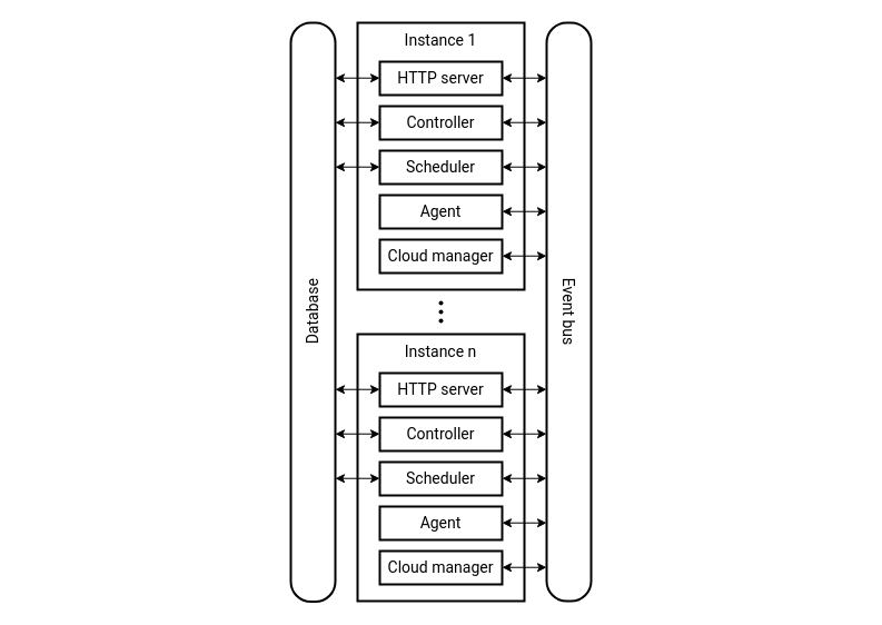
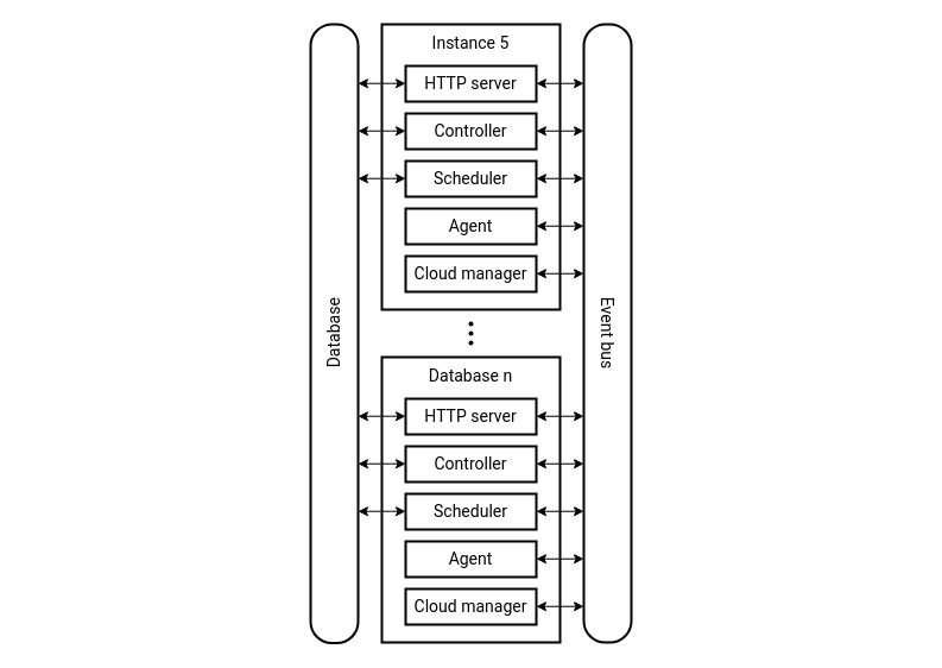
  <mxCell id="0" />
  <mxCell id="1" parent="0" />
- <mxCell id="2" value="Instance n" style="rounded=0;whiteSpace=wrap;html=1;strokeWidth=2;fontFamily=Roboto;fillColor=none;verticalAlign=top;fontSize=14;spacing=3;" vertex="1" parent="1"><mxGeometry x="321" y="300" width="150" height="240" as="geometry" /></mxCell>
- <mxCell id="3" value="Instance 1" style="rounded=0;whiteSpace=wrap;html=1;strokeWidth=2;fontFamily=Roboto;fillColor=none;verticalAlign=top;fontSize=14;spacing=3;" vertex="1" parent="1"><mxGeometry x="321" y="20" width="150" height="240" as="geometry" /></mxCell>
+ <mxCell id="2" value="Database n" style="rounded=0;whiteSpace=wrap;html=1;strokeWidth=2;fontFamily=Roboto;fillColor=none;verticalAlign=top;fontSize=14;spacing=3;" vertex="1" parent="1"><mxGeometry x="321" y="300" width="150" height="240" as="geometry" /></mxCell>
+ <mxCell id="3" value="Instance 5" style="rounded=0;whiteSpace=wrap;html=1;strokeWidth=2;fontFamily=Roboto;fillColor=none;verticalAlign=top;fontSize=14;spacing=3;" vertex="1" parent="1"><mxGeometry x="321" y="20" width="150" height="240" as="geometry" /></mxCell>
  <mxCell id="4" value="Agent" style="rounded=0;whiteSpace=wrap;html=1;strokeWidth=2;fontFamily=Roboto;fillColor=none;fontSize=14;" parent="1" vertex="1"><mxGeometry x="341" y="175" width="110" height="30" as="geometry" /></mxCell>
  <mxCell id="5" value="Cloud manager" style="rounded=0;whiteSpace=wrap;html=1;strokeWidth=2;fontFamily=Roboto;fillColor=none;fontSize=14;" parent="1" vertex="1"><mxGeometry x="341" y="215" width="110" height="30" as="geometry" /></mxCell>
  <mxCell id="6" value="Scheduler" style="rounded=0;whiteSpace=wrap;html=1;strokeWidth=2;fontFamily=Roboto;fillColor=none;fontSize=14;" vertex="1" parent="1"><mxGeometry x="341" y="135" width="110" height="30" as="geometry" /></mxCell>
  <mxCell id="7" value="Controller" style="rounded=0;whiteSpace=wrap;html=1;strokeWidth=2;fontFamily=Roboto;fillColor=none;fontSize=14;" vertex="1" parent="1"><mxGeometry x="341" y="95" width="110" height="30" as="geometry" /></mxCell>
  <mxCell id="8" value="HTTP server" style="rounded=0;whiteSpace=wrap;html=1;strokeWidth=2;fontFamily=Roboto;fillColor=none;fontSize=14;" vertex="1" parent="1"><mxGeometry x="341" y="55" width="110" height="30" as="geometry" /></mxCell>
  <mxCell id="9" value="Agent" style="rounded=0;whiteSpace=wrap;html=1;strokeWidth=2;fontFamily=Roboto;fillColor=none;fontSize=14;" vertex="1" parent="1"><mxGeometry x="341" y="455" width="110" height="30" as="geometry" /></mxCell>
  <mxCell id="10" value="Cloud manager" style="rounded=0;whiteSpace=wrap;html=1;strokeWidth=2;fontFamily=Roboto;fillColor=none;fontSize=14;" vertex="1" parent="1"><mxGeometry x="341" y="495" width="110" height="30" as="geometry" /></mxCell>
  <mxCell id="11" value="Scheduler" style="rounded=0;whiteSpace=wrap;html=1;strokeWidth=2;fontFamily=Roboto;fillColor=none;fontSize=14;" vertex="1" parent="1"><mxGeometry x="341" y="415" width="110" height="30" as="geometry" /></mxCell>
  <mxCell id="12" value="Controller" style="rounded=0;whiteSpace=wrap;html=1;strokeWidth=2;fontFamily=Roboto;fillColor=none;fontSize=14;" vertex="1" parent="1"><mxGeometry x="341" y="375" width="110" height="30" as="geometry" /></mxCell>
  <mxCell id="13" value="HTTP server" style="rounded=0;whiteSpace=wrap;html=1;strokeWidth=2;fontFamily=Roboto;fillColor=none;fontSize=14;" vertex="1" parent="1"><mxGeometry x="341" y="335" width="110" height="30" as="geometry" /></mxCell>
  <mxCell id="14" value="" style="group;fontSize=14;" vertex="1" connectable="0" parent="1"><mxGeometry x="394" y="270" width="4" height="20" as="geometry" /></mxCell>
  <mxCell id="15" value="" style="ellipse;whiteSpace=wrap;html=1;aspect=fixed;strokeColor=none;fillColor=#000000;fontSize=14;" vertex="1" parent="14"><mxGeometry width="4" height="4" as="geometry" /></mxCell>
  <mxCell id="16" value="" style="ellipse;whiteSpace=wrap;html=1;aspect=fixed;strokeColor=none;fillColor=#000000;fontSize=14;" vertex="1" parent="14"><mxGeometry y="8" width="4" height="4" as="geometry" /></mxCell>
  <mxCell id="17" value="" style="ellipse;whiteSpace=wrap;html=1;aspect=fixed;strokeColor=none;fillColor=#000000;fontSize=14;" vertex="1" parent="14"><mxGeometry y="16" width="4" height="4" as="geometry" /></mxCell>
  <mxCell id="18" value="Event bus" style="rounded=1;whiteSpace=wrap;html=1;arcSize=45;strokeWidth=2;fontFamily=Roboto;rotation=90;fillColor=none;glass=0;fontSize=14;" vertex="1" parent="1"><mxGeometry x="251" y="260" width="520" height="40" as="geometry" /></mxCell>
  <mxCell id="19" value="Database" style="rounded=1;whiteSpace=wrap;html=1;arcSize=45;strokeWidth=2;fontFamily=Roboto;rotation=270;fillColor=none;fontSize=14;" vertex="1" parent="1"><mxGeometry x="20.75" y="260.25" width="520.5" height="40" as="geometry" /></mxCell>
  <mxCell id="20" value="" style="endArrow=classic;startArrow=classic;html=1;rounded=0;fontSize=14;" edge="1" parent="1"><mxGeometry width="50" height="50" relative="1" as="geometry"><mxPoint x="451" y="69.73" as="sourcePoint" /><mxPoint x="491" y="69.73" as="targetPoint" /></mxGeometry></mxCell>
  <mxCell id="21" value="" style="endArrow=classic;startArrow=classic;html=1;rounded=0;fontSize=14;" edge="1" parent="1"><mxGeometry width="50" height="50" relative="1" as="geometry"><mxPoint x="451" y="109.73" as="sourcePoint" /><mxPoint x="491" y="109.73" as="targetPoint" /></mxGeometry></mxCell>
  <mxCell id="22" value="" style="endArrow=classic;startArrow=classic;html=1;rounded=0;fontSize=14;" edge="1" parent="1"><mxGeometry width="50" height="50" relative="1" as="geometry"><mxPoint x="451" y="149.73" as="sourcePoint" /><mxPoint x="491" y="149.73" as="targetPoint" /></mxGeometry></mxCell>
  <mxCell id="23" value="" style="endArrow=classic;startArrow=classic;html=1;rounded=0;fontSize=14;" edge="1" parent="1"><mxGeometry width="50" height="50" relative="1" as="geometry"><mxPoint x="451" y="189.73" as="sourcePoint" /><mxPoint x="491" y="189.73" as="targetPoint" /></mxGeometry></mxCell>
  <mxCell id="24" value="" style="endArrow=classic;startArrow=classic;html=1;rounded=0;fontSize=14;" edge="1" parent="1"><mxGeometry width="50" height="50" relative="1" as="geometry"><mxPoint x="451" y="229.73" as="sourcePoint" /><mxPoint x="491" y="229.73" as="targetPoint" /></mxGeometry></mxCell>
  <mxCell id="25" value="" style="endArrow=classic;startArrow=classic;html=1;rounded=0;fontSize=14;" edge="1" parent="1"><mxGeometry width="50" height="50" relative="1" as="geometry"><mxPoint x="301" y="69.73" as="sourcePoint" /><mxPoint x="341" y="69.73" as="targetPoint" /></mxGeometry></mxCell>
  <mxCell id="26" value="" style="endArrow=classic;startArrow=classic;html=1;rounded=0;fontSize=14;" edge="1" parent="1"><mxGeometry width="50" height="50" relative="1" as="geometry"><mxPoint x="301" y="109.73" as="sourcePoint" /><mxPoint x="341" y="109.73" as="targetPoint" /></mxGeometry></mxCell>
  <mxCell id="27" value="" style="endArrow=classic;startArrow=classic;html=1;rounded=0;fontSize=14;" edge="1" parent="1"><mxGeometry width="50" height="50" relative="1" as="geometry"><mxPoint x="301" y="149.73" as="sourcePoint" /><mxPoint x="341" y="149.73" as="targetPoint" /></mxGeometry></mxCell>
  <mxCell id="28" value="" style="endArrow=classic;startArrow=classic;html=1;rounded=0;fontSize=14;" edge="1" parent="1"><mxGeometry width="50" height="50" relative="1" as="geometry"><mxPoint x="451" y="349.73" as="sourcePoint" /><mxPoint x="491" y="349.73" as="targetPoint" /></mxGeometry></mxCell>
  <mxCell id="29" value="" style="endArrow=classic;startArrow=classic;html=1;rounded=0;fontSize=14;" edge="1" parent="1"><mxGeometry width="50" height="50" relative="1" as="geometry"><mxPoint x="451" y="389.73" as="sourcePoint" /><mxPoint x="491" y="389.73" as="targetPoint" /></mxGeometry></mxCell>
  <mxCell id="30" value="" style="endArrow=classic;startArrow=classic;html=1;rounded=0;fontSize=14;" edge="1" parent="1"><mxGeometry width="50" height="50" relative="1" as="geometry"><mxPoint x="451" y="429.73" as="sourcePoint" /><mxPoint x="491" y="429.73" as="targetPoint" /></mxGeometry></mxCell>
  <mxCell id="31" value="" style="endArrow=classic;startArrow=classic;html=1;rounded=0;fontSize=14;" edge="1" parent="1"><mxGeometry width="50" height="50" relative="1" as="geometry"><mxPoint x="451" y="469.73" as="sourcePoint" /><mxPoint x="491" y="469.73" as="targetPoint" /></mxGeometry></mxCell>
  <mxCell id="32" value="" style="endArrow=classic;startArrow=classic;html=1;rounded=0;fontSize=14;" edge="1" parent="1"><mxGeometry width="50" height="50" relative="1" as="geometry"><mxPoint x="451" y="509.73" as="sourcePoint" /><mxPoint x="491" y="509.73" as="targetPoint" /></mxGeometry></mxCell>
  <mxCell id="33" value="" style="endArrow=classic;startArrow=classic;html=1;rounded=0;fontSize=14;" edge="1" parent="1"><mxGeometry width="50" height="50" relative="1" as="geometry"><mxPoint x="301" y="349.73" as="sourcePoint" /><mxPoint x="341" y="349.73" as="targetPoint" /></mxGeometry></mxCell>
  <mxCell id="34" value="" style="endArrow=classic;startArrow=classic;html=1;rounded=0;fontSize=14;" edge="1" parent="1"><mxGeometry width="50" height="50" relative="1" as="geometry"><mxPoint x="301" y="389.73" as="sourcePoint" /><mxPoint x="341" y="389.73" as="targetPoint" /></mxGeometry></mxCell>
  <mxCell id="35" value="" style="endArrow=classic;startArrow=classic;html=1;rounded=0;fontSize=14;" edge="1" parent="1"><mxGeometry width="50" height="50" relative="1" as="geometry"><mxPoint x="301" y="429.73" as="sourcePoint" /><mxPoint x="341" y="429.73" as="targetPoint" /></mxGeometry></mxCell>
